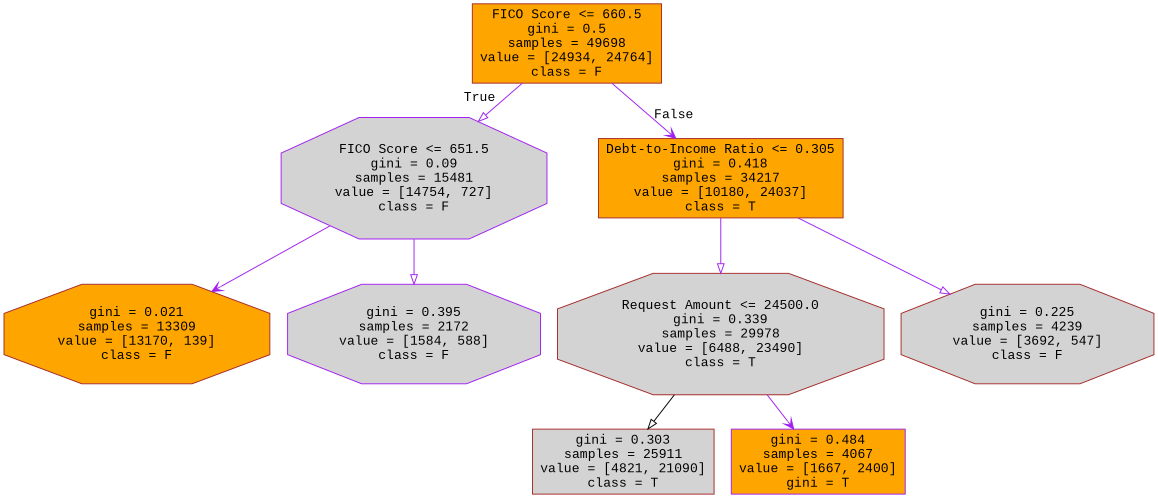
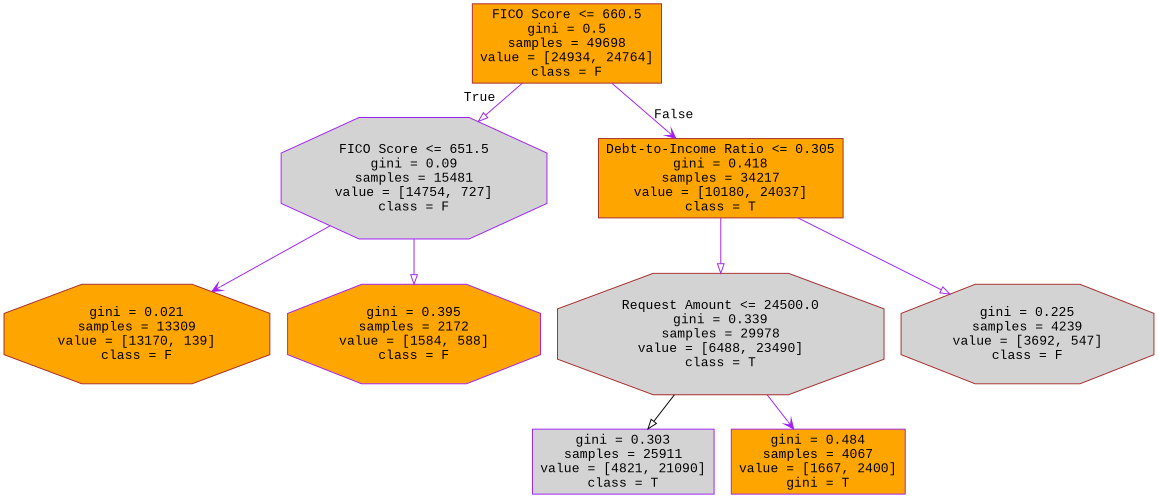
  digraph {
    fontname="Liberation Mono"
    node [color=brown fillcolor=lightgrey fontname="Liberation Mono" shape=octagon style=filled]
    edge [arrowhead=onormal color=purple fontname="Liberation Mono"]
    n1 [fillcolor=orange label="FICO Score <= 660.5\ngini = 0.5\nsamples = 49698\nvalue = [24934, 24764]\nclass = F" shape=box]
    n2 [color=purple label="FICO Score <= 651.5\ngini = 0.09\nsamples = 15481\nvalue = [14754, 727]\nclass = F"]
    n3 [fillcolor=orange label="Debt-to-Income Ratio <= 0.305\ngini = 0.418\nsamples = 34217\nvalue = [10180, 24037]\nclass = T" shape=box]
    n4 [fillcolor=orange label="gini = 0.021\nsamples = 13309\nvalue = [13170, 139]\nclass = F"]
-   n5 [color=purple label="gini = 0.395\nsamples = 2172\nvalue = [1584, 588]\nclass = F"]
+   n5 [color=purple fillcolor=orange label="gini = 0.395\nsamples = 2172\nvalue = [1584, 588]\nclass = F"]
    n6 [label="Request Amount <= 24500.0\ngini = 0.339\nsamples = 29978\nvalue = [6488, 23490]\nclass = T"]
    n7 [label="gini = 0.225\nsamples = 4239\nvalue = [3692, 547]\nclass = F"]
-   n8 [label="gini = 0.303\nsamples = 25911\nvalue = [4821, 21090]\nclass = T" shape=box]
+   n8 [color=purple label="gini = 0.303\nsamples = 25911\nvalue = [4821, 21090]\nclass = T" shape=box]
    n9 [color=purple fillcolor=orange label="gini = 0.484\nsamples = 4067\nvalue = [1667, 2400]\ngini = T" shape=box]
    n1 -> n2 [headlabel=True labelangle=45 labeldistance=2.5]
    n1 -> n3 [arrowhead=vee headlabel=False labelangle=-45 labeldistance=2.5]
    n2 -> n4 [arrowhead=vee]
    n2 -> n5
    n3 -> n6
    n3 -> n7
    n6 -> n8 [color=black]
    n6 -> n9 [arrowhead=vee]
  }
